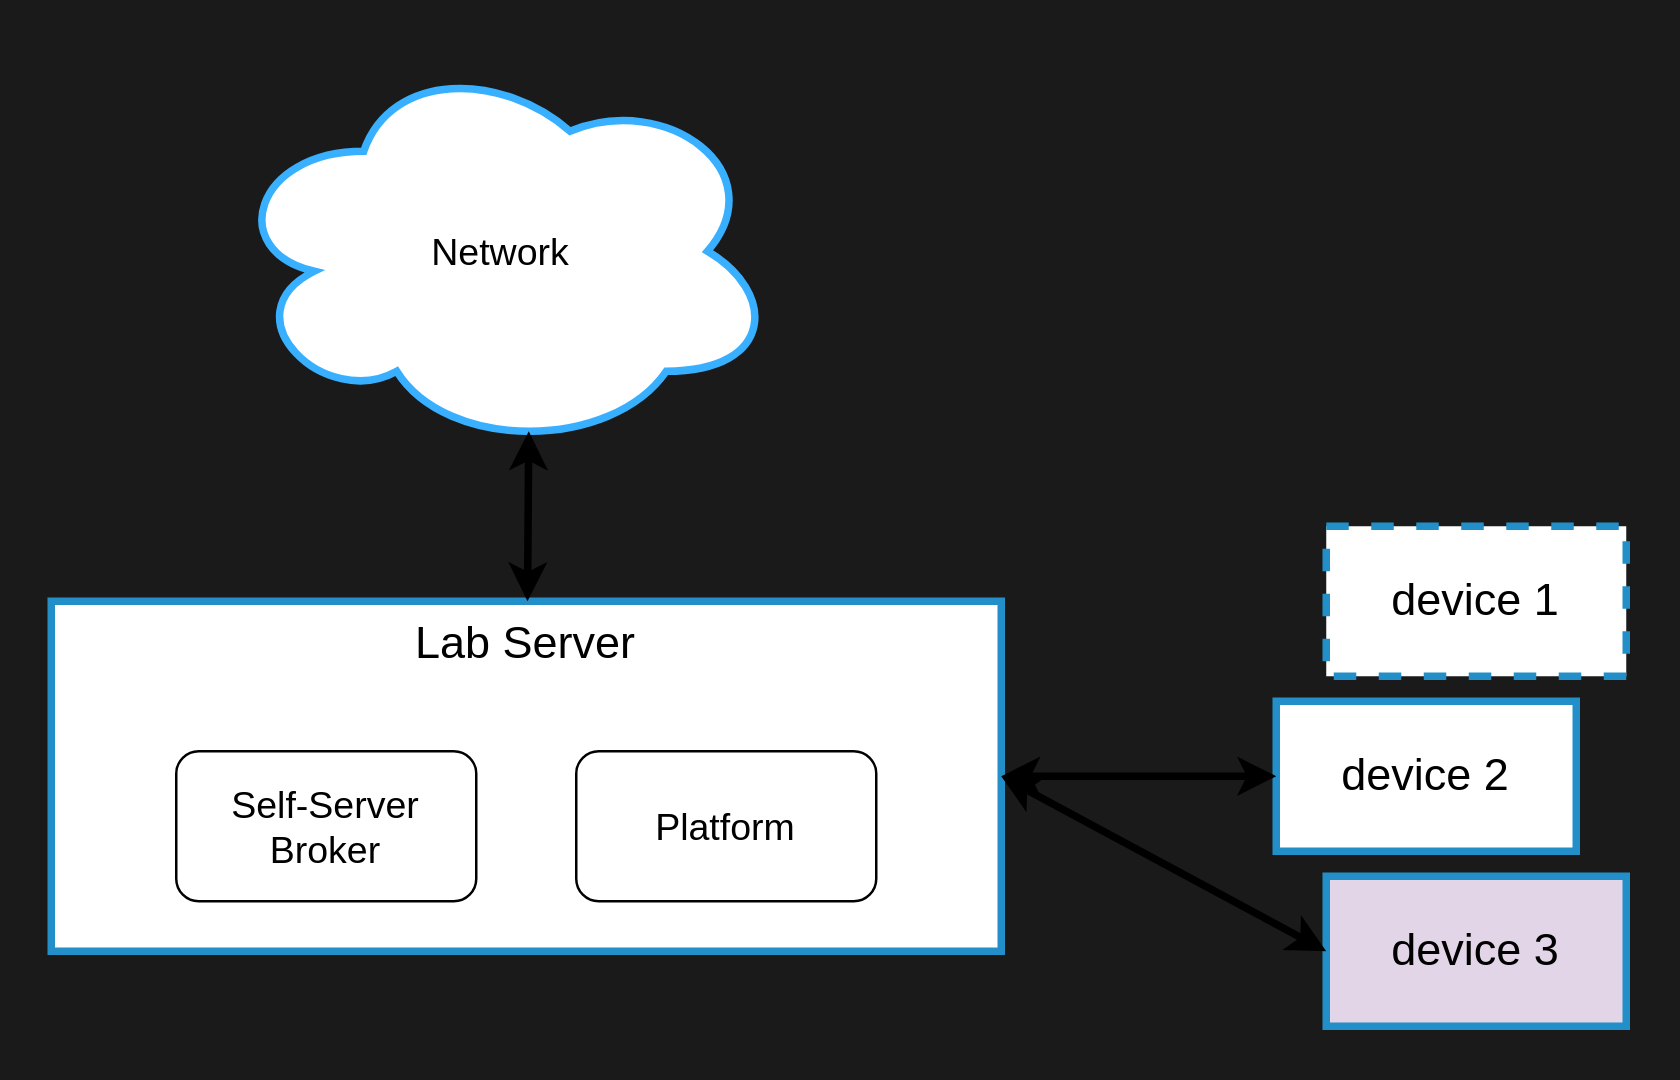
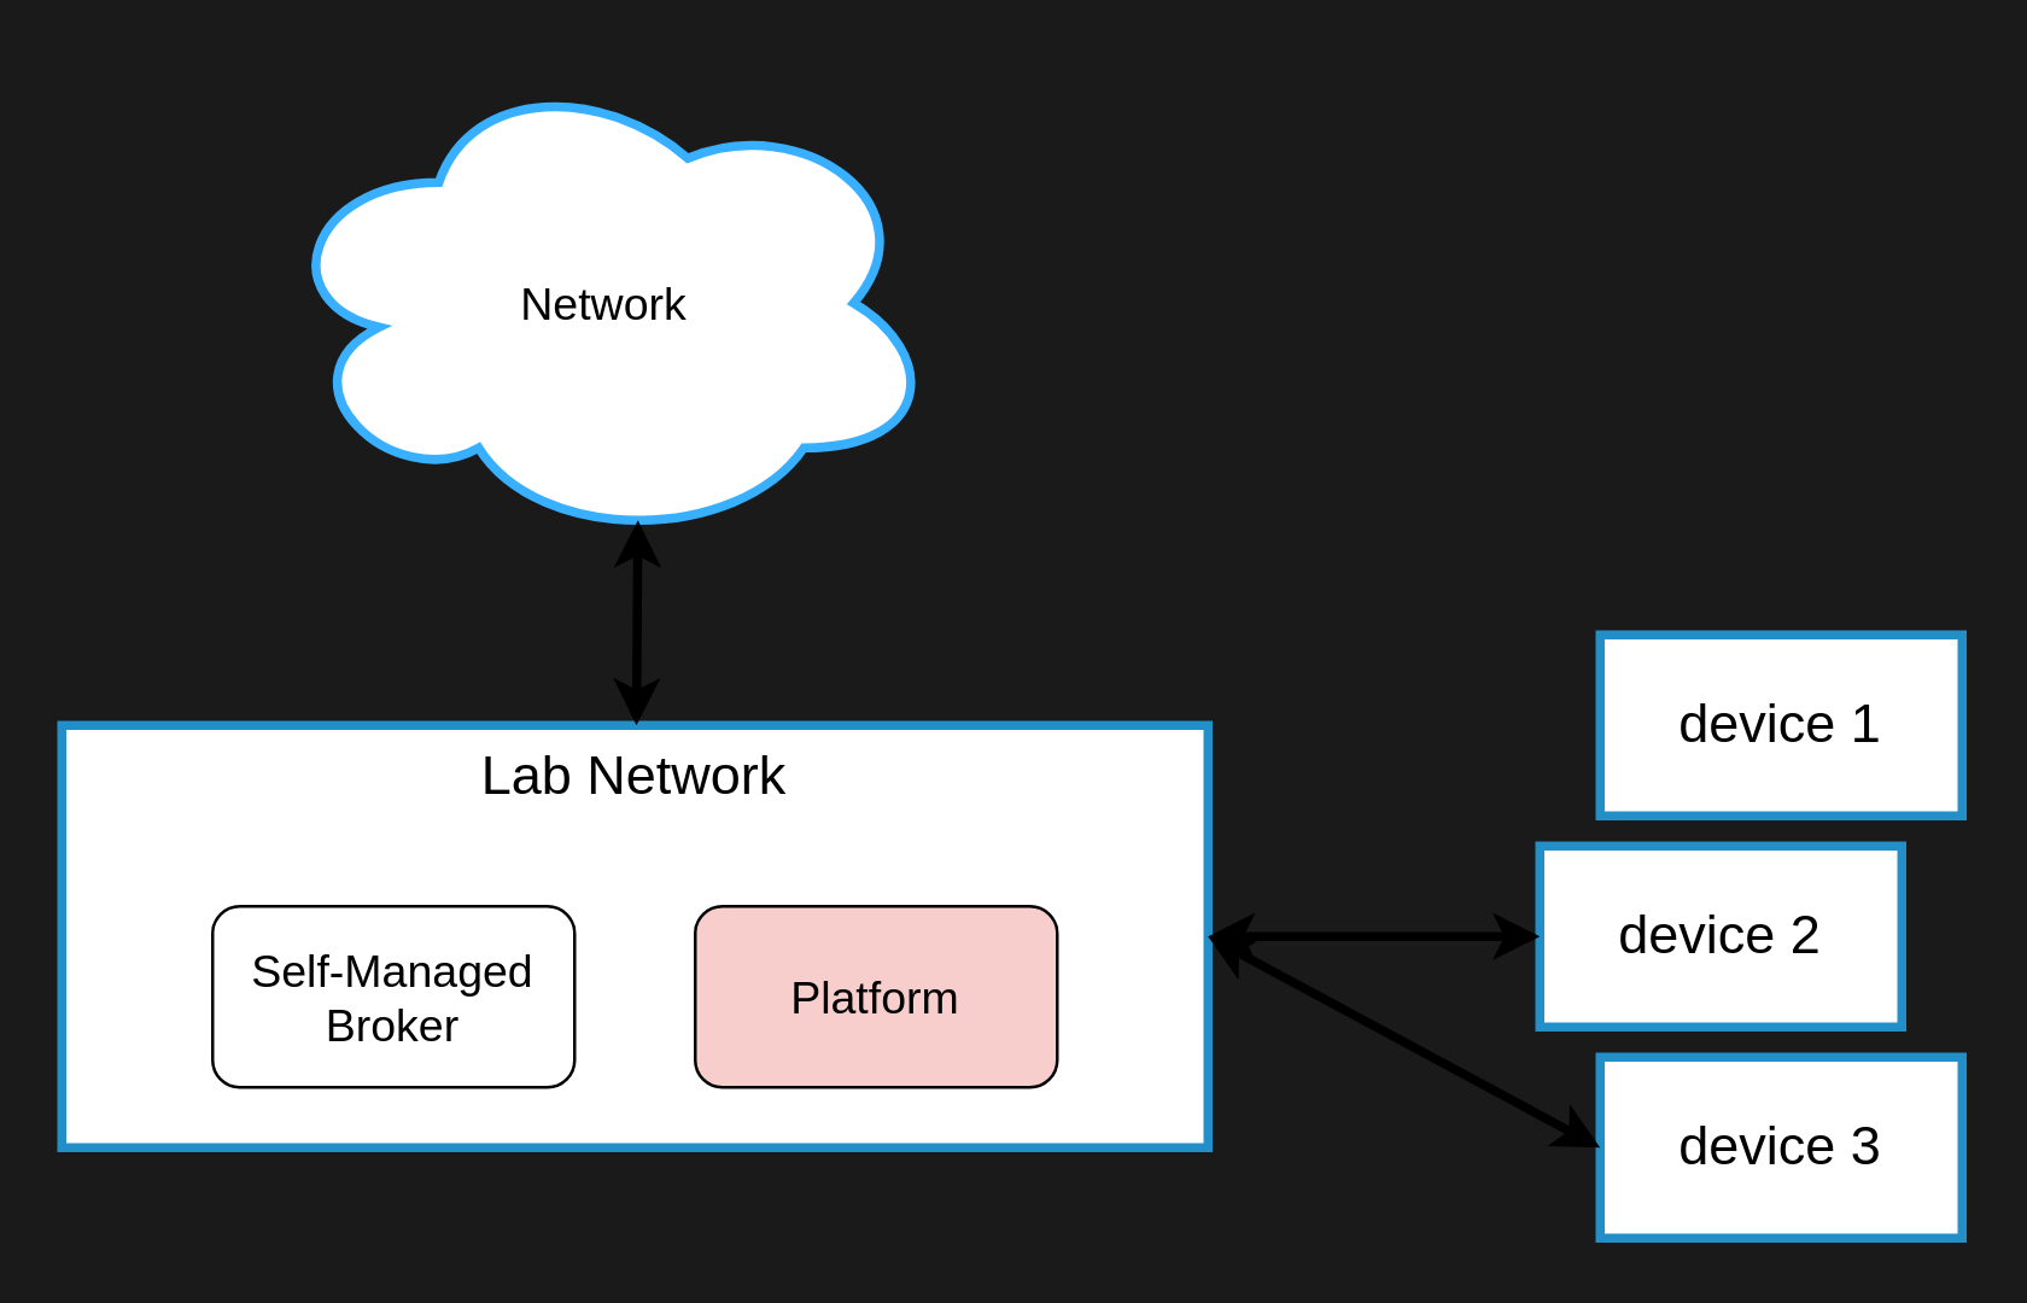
  <mxCell id="0" />
  <mxCell id="1" parent="0" />
- <mxCell id="2" value="Lab Server" style="rounded=1;whiteSpace=wrap;html=1;horizontal=1;verticalAlign=top;fontSize=18;arcSize=0;strokeColor=#238fc8;strokeWidth=3;" parent="1" vertex="1"><mxGeometry x="20" y="240" width="380" height="140" as="geometry" /></mxCell>
- <mxCell id="3" value="Platform" style="rounded=1;whiteSpace=wrap;html=1;fontSize=15;" parent="1" vertex="1"><mxGeometry x="230" y="300" width="120" height="60" as="geometry" /></mxCell>
- <mxCell id="4" value="Self-Server&lt;br style=&quot;font-size: 15px;&quot;&gt;Broker" style="rounded=1;whiteSpace=wrap;html=1;fontSize=15;" parent="1" vertex="1"><mxGeometry x="70" y="300" width="120" height="60" as="geometry" /></mxCell>
- <mxCell id="5" value="device 1" style="rounded=0;whiteSpace=wrap;html=1;fontSize=18;strokeColor=#238fc8;strokeWidth=3;dashed=1;" parent="1" vertex="1"><mxGeometry x="530" y="210" width="120" height="60" as="geometry" /></mxCell>
+ <mxCell id="2" value="Lab Network" style="rounded=1;whiteSpace=wrap;html=1;horizontal=1;verticalAlign=top;fontSize=18;arcSize=0;strokeColor=#238fc8;strokeWidth=3;" parent="1" vertex="1"><mxGeometry x="20" y="240" width="380" height="140" as="geometry" /></mxCell>
+ <mxCell id="3" value="Platform" style="rounded=1;whiteSpace=wrap;html=1;fontSize=15;fillColor=#f8cecc;" parent="1" vertex="1"><mxGeometry x="230" y="300" width="120" height="60" as="geometry" /></mxCell>
+ <mxCell id="4" value="Self-Managed&lt;br style=&quot;font-size: 15px;&quot;&gt;Broker" style="rounded=1;whiteSpace=wrap;html=1;fontSize=15;" parent="1" vertex="1"><mxGeometry x="70" y="300" width="120" height="60" as="geometry" /></mxCell>
+ <mxCell id="5" value="device 1" style="rounded=0;whiteSpace=wrap;html=1;fontSize=18;strokeColor=#238fc8;strokeWidth=3;" parent="1" vertex="1"><mxGeometry x="530" y="210" width="120" height="60" as="geometry" /></mxCell>
  <mxCell id="6" value="device 2" style="rounded=0;whiteSpace=wrap;html=1;fontSize=18;strokeColor=#238fc8;strokeWidth=3;" parent="1" vertex="1"><mxGeometry x="510" y="280" width="120" height="60" as="geometry" /></mxCell>
- <mxCell id="7" value="device 3" style="rounded=0;whiteSpace=wrap;html=1;fontSize=18;strokeColor=#238fc8;strokeWidth=3;fillColor=#e1d5e7;" parent="1" vertex="1"><mxGeometry x="530" y="350" width="120" height="60" as="geometry" /></mxCell>
+ <mxCell id="7" value="device 3" style="rounded=0;whiteSpace=wrap;html=1;fontSize=18;strokeColor=#238fc8;strokeWidth=3;" parent="1" vertex="1"><mxGeometry x="530" y="350" width="120" height="60" as="geometry" /></mxCell>
  <mxCell id="8" value="" style="endArrow=classic;startArrow=classic;html=1;fontSize=15;entryX=0;entryY=0.5;entryDx=0;entryDy=0;exitX=1;exitY=0.5;exitDx=0;exitDy=0;strokeWidth=3;" parent="1" source="2" target="6" edge="1"><mxGeometry width="50" height="50" relative="1" as="geometry"><mxPoint x="430" y="450" as="sourcePoint" /><mxPoint x="560" y="380" as="targetPoint" /></mxGeometry></mxCell>
  <mxCell id="9" value="" style="endArrow=classic;startArrow=classic;html=1;fontSize=15;entryX=0;entryY=0.5;entryDx=0;entryDy=0;strokeWidth=3;" parent="1" target="7" edge="1"><mxGeometry width="50" height="50" relative="1" as="geometry"><mxPoint x="400" y="310" as="sourcePoint" /><mxPoint x="527" y="389" as="targetPoint" /></mxGeometry></mxCell>
  <mxCell id="10" value="Network" style="ellipse;shape=cloud;whiteSpace=wrap;html=1;fontSize=15;strokeColor=#39B0FF;strokeWidth=3;" parent="1" vertex="1"><mxGeometry x="90" y="20" width="220" height="160" as="geometry" /></mxCell>
  <mxCell id="11" value="" style="endArrow=classic;startArrow=classic;html=1;fontSize=15;entryX=0.55;entryY=0.95;entryDx=0;entryDy=0;entryPerimeter=0;strokeWidth=3;" parent="1" source="2" target="10" edge="1"><mxGeometry width="50" height="50" relative="1" as="geometry"><mxPoint x="330" y="310" as="sourcePoint" /><mxPoint x="380" y="260" as="targetPoint" /></mxGeometry></mxCell>
